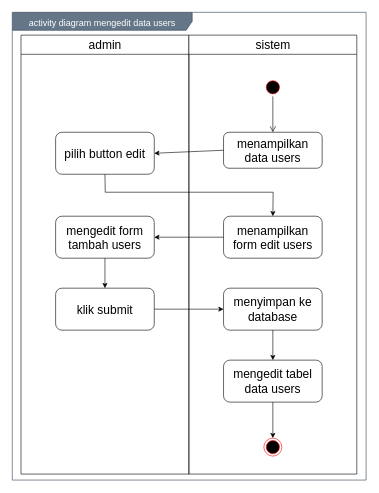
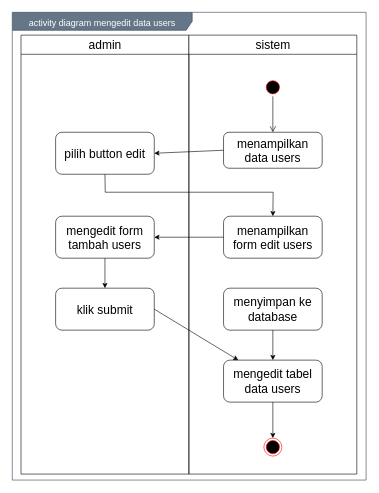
  <mxCell id="0" />
  <mxCell id="1" parent="0" />
  <mxCell id="2" value="&lt;font style=&quot;font-size: 15px&quot;&gt;activity diagram mengedit data users&lt;/font&gt;" style="shape=umlFrame;whiteSpace=wrap;html=1;fontSize=20;align=center;width=300;height=30;fillColor=#647687;strokeColor=#314354;fontColor=#ffffff;" vertex="1" parent="1"><mxGeometry x="20" y="20" width="590" height="780" as="geometry" /></mxCell>
  <mxCell id="3" value="admin" style="swimlane;whiteSpace=wrap;fontSize=20;fontStyle=0;startSize=32;" vertex="1" parent="1"><mxGeometry x="34.5" y="58" width="280" height="732" as="geometry" /></mxCell>
  <mxCell id="4" value="" style="ellipse;html=1;shape=startState;fillColor=#000000;strokeColor=#ff0000;" vertex="1" parent="3"><mxGeometry x="405" y="72" width="30" height="30" as="geometry" /></mxCell>
  <mxCell id="5" value="sistem" style="swimlane;whiteSpace=wrap;fontSize=20;fontStyle=0;startSize=32;" vertex="1" parent="1"><mxGeometry x="314.5" y="58" width="280" height="732" as="geometry" /></mxCell>
  <mxCell id="6" value="menampilkan form edit users" style="rounded=1;whiteSpace=wrap;html=1;fontSize=20;align=center;" vertex="1" parent="5"><mxGeometry x="57.75" y="302" width="164.5" height="70" as="geometry" /></mxCell>
  <mxCell id="7" value="menampilkan data users" style="rounded=1;whiteSpace=wrap;html=1;fontSize=20;align=center;" vertex="1" parent="1"><mxGeometry x="372.25" y="220" width="164.5" height="60" as="geometry" /></mxCell>
  <mxCell id="8" value="" style="edgeStyle=orthogonalEdgeStyle;html=1;verticalAlign=bottom;endArrow=open;endSize=8;entryX=0.5;entryY=0;entryDx=0;entryDy=0;" edge="1" parent="1" source="4" target="7"><mxGeometry relative="1" as="geometry"><mxPoint x="454.5" y="220" as="targetPoint" /></mxGeometry></mxCell>
  <mxCell id="9" value="pilih button edit" style="rounded=1;whiteSpace=wrap;html=1;fontSize=20;align=center;" vertex="1" parent="1"><mxGeometry x="92.25" y="220" width="164.5" height="70" as="geometry" /></mxCell>
  <mxCell id="10" value="mengedit form tambah users" style="rounded=1;whiteSpace=wrap;html=1;fontSize=20;align=center;" vertex="1" parent="1"><mxGeometry x="92.25" y="360" width="164.5" height="70" as="geometry" /></mxCell>
  <mxCell id="11" value="" style="endArrow=classic;html=1;entryX=1;entryY=0.5;entryDx=0;entryDy=0;exitX=0;exitY=0.5;exitDx=0;exitDy=0;" edge="1" parent="1" source="7" target="9"><mxGeometry width="50" height="50" relative="1" as="geometry"><mxPoint x="330" y="300" as="sourcePoint" /><mxPoint x="250" y="260" as="targetPoint" /></mxGeometry></mxCell>
  <mxCell id="12" value="" style="endArrow=classic;html=1;entryX=0.5;entryY=0;entryDx=0;entryDy=0;exitX=0.5;exitY=1;exitDx=0;exitDy=0;rounded=0;" edge="1" parent="1" source="9" target="6"><mxGeometry width="50" height="50" relative="1" as="geometry"><mxPoint x="266.75" y="405" as="sourcePoint" /><mxPoint x="382.25" y="405" as="targetPoint" /><Array as="points"><mxPoint x="175" y="320" /><mxPoint x="455" y="320" /></Array></mxGeometry></mxCell>
  <mxCell id="13" value="klik submit" style="rounded=1;whiteSpace=wrap;html=1;fontSize=20;align=center;" vertex="1" parent="1"><mxGeometry x="92.25" y="480" width="164.5" height="70" as="geometry" /></mxCell>
  <mxCell id="14" value="" style="ellipse;html=1;shape=endState;fillColor=#000000;strokeColor=#ff0000;" vertex="1" parent="1"><mxGeometry x="439.5" y="730" width="30" height="30" as="geometry" /></mxCell>
  <mxCell id="15" value="menyimpan ke database" style="rounded=1;whiteSpace=wrap;html=1;fontSize=20;align=center;" vertex="1" parent="1"><mxGeometry x="372.25" y="480" width="164.5" height="70" as="geometry" /></mxCell>
  <mxCell id="16" value="mengedit tabel data users" style="rounded=1;whiteSpace=wrap;html=1;fontSize=20;align=center;" vertex="1" parent="1"><mxGeometry x="372.25" y="600" width="164.5" height="70" as="geometry" /></mxCell>
  <mxCell id="17" value="" style="endArrow=classic;html=1;entryX=1;entryY=0.5;entryDx=0;entryDy=0;exitX=0;exitY=0.5;exitDx=0;exitDy=0;" edge="1" parent="1" source="6" target="10"><mxGeometry width="50" height="50" relative="1" as="geometry"><mxPoint x="270" y="450" as="sourcePoint" /><mxPoint x="320" y="400" as="targetPoint" /></mxGeometry></mxCell>
  <mxCell id="18" value="" style="endArrow=classic;html=1;entryX=0.5;entryY=0;entryDx=0;entryDy=0;exitX=0.5;exitY=1;exitDx=0;exitDy=0;" edge="1" parent="1" source="10" target="13"><mxGeometry width="50" height="50" relative="1" as="geometry"><mxPoint x="382.25" y="405" as="sourcePoint" /><mxPoint x="266.75" y="405" as="targetPoint" /></mxGeometry></mxCell>
- <mxCell id="19" value="" style="endArrow=classic;html=1;entryX=0;entryY=0.5;entryDx=0;entryDy=0;exitX=1;exitY=0.5;exitDx=0;exitDy=0;" edge="1" parent="1" source="13" target="15"><mxGeometry width="50" height="50" relative="1" as="geometry"><mxPoint x="184.5" y="440" as="sourcePoint" /><mxPoint x="184.5" y="490" as="targetPoint" /></mxGeometry></mxCell>
+ <mxCell id="19" value="" style="endArrow=classic;html=1;exitX=1;exitY=0.5;exitDx=0;exitDy=0;" edge="1" parent="1" source="13" target="16"><mxGeometry width="50" height="50" relative="1" as="geometry"><mxPoint x="184.5" y="440" as="sourcePoint" /><mxPoint x="184.5" y="490" as="targetPoint" /></mxGeometry></mxCell>
  <mxCell id="20" value="" style="endArrow=classic;html=1;entryX=0.5;entryY=0;entryDx=0;entryDy=0;exitX=0.5;exitY=1;exitDx=0;exitDy=0;" edge="1" parent="1" source="15" target="16"><mxGeometry width="50" height="50" relative="1" as="geometry"><mxPoint x="266.75" y="525" as="sourcePoint" /><mxPoint x="382.25" y="525" as="targetPoint" /></mxGeometry></mxCell>
  <mxCell id="21" value="" style="endArrow=classic;html=1;entryX=0.5;entryY=0;entryDx=0;entryDy=0;exitX=0.5;exitY=1;exitDx=0;exitDy=0;" edge="1" parent="1" source="16" target="14"><mxGeometry width="50" height="50" relative="1" as="geometry"><mxPoint x="464.5" y="560" as="sourcePoint" /><mxPoint x="464.5" y="610" as="targetPoint" /></mxGeometry></mxCell>
